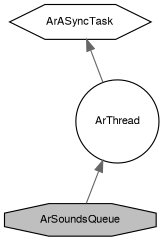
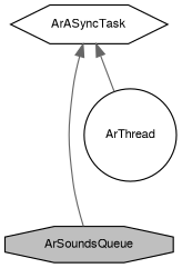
  digraph {
    node [color=black fillcolor=white fontname=FreeSans fontsize=10 style=filled]
    edge [color=gray40 dir=back fontname=FreeSans fontsize=10 labelfontname=FreeSans labelfontsize=10 style=solid]
    n1 [fillcolor=grey75 fontcolor=black height=0.2 label=ArSoundsQueue shape=octagon width=0.4]
    n2 [height=0.2 label=ArASyncTask shape=hexagon width=0.4]
    n3 [height=0.2 label=ArThread shape=circle width=0.4]
-   n3 -> n1
+   n2 -> n1
    n2 -> n3
  }
